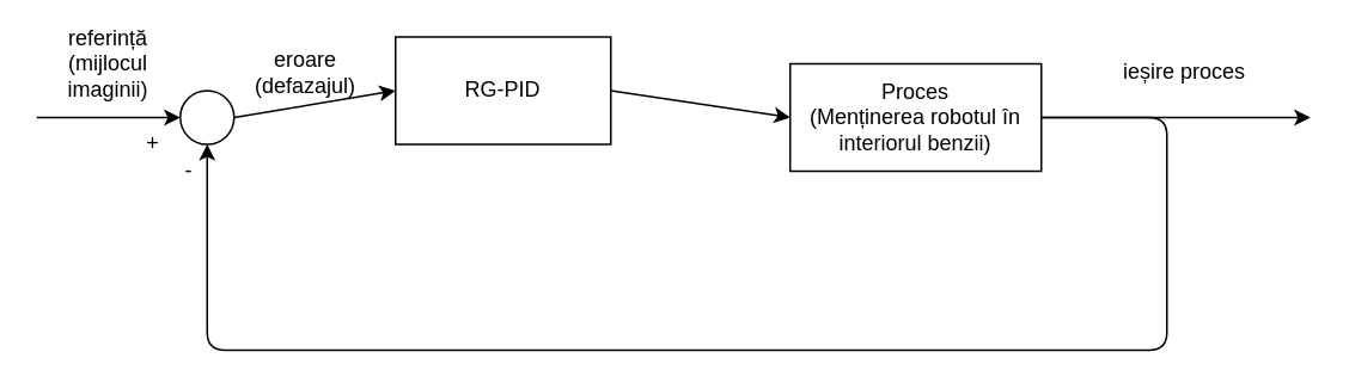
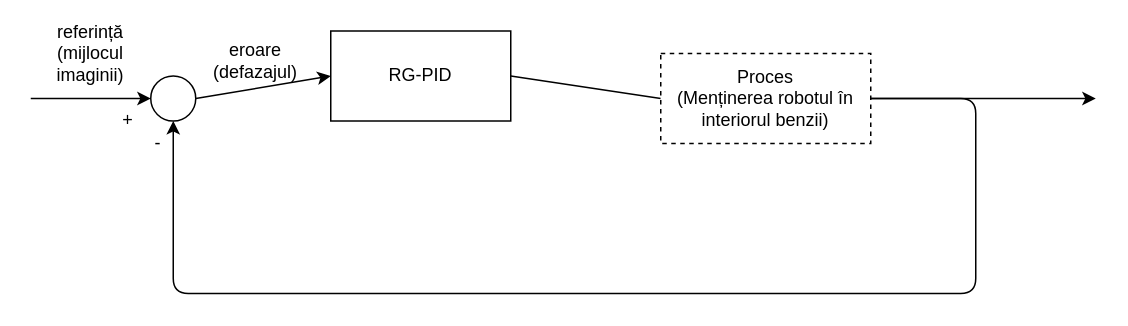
  <mxCell id="0" />
  <mxCell id="1" parent="0" />
- <mxCell id="2" style="edgeStyle=none;html=1;exitX=1;exitY=0.5;exitDx=0;exitDy=0;entryX=0;entryY=0.5;entryDx=0;entryDy=0;" edge="1" parent="1" source="3" target="8"><mxGeometry relative="1" as="geometry" /></mxCell>
+ <mxCell id="2" style="edgeStyle=none;html=1;exitX=1;exitY=0.5;exitDx=0;exitDy=0;entryX=0;entryY=0.5;entryDx=0;entryDy=0;endArrow=none;" edge="1" parent="1" source="3" target="8"><mxGeometry relative="1" as="geometry" /></mxCell>
  <mxCell id="3" value="RG-PID" style="whiteSpace=wrap;html=1;" vertex="1" parent="1"><mxGeometry x="220" y="20" width="120" height="60" as="geometry" /></mxCell>
  <mxCell id="4" style="edgeStyle=none;html=1;exitX=1;exitY=0.5;exitDx=0;exitDy=0;entryX=0;entryY=0.5;entryDx=0;entryDy=0;" edge="1" parent="1" source="5" target="3"><mxGeometry relative="1" as="geometry" /></mxCell>
  <mxCell id="5" value="" style="ellipse;whiteSpace=wrap;html=1;" vertex="1" parent="1"><mxGeometry x="100" y="50" width="30" height="30" as="geometry" /></mxCell>
  <mxCell id="6" style="edgeStyle=none;html=1;exitX=1;exitY=0.5;exitDx=0;exitDy=0;" edge="1" parent="1" source="8"><mxGeometry relative="1" as="geometry"><mxPoint x="730" y="65" as="targetPoint" /></mxGeometry></mxCell>
  <mxCell id="7" style="edgeStyle=none;html=1;exitX=1;exitY=0.5;exitDx=0;exitDy=0;entryX=0.5;entryY=1;entryDx=0;entryDy=0;" edge="1" parent="1" source="8" target="5"><mxGeometry relative="1" as="geometry"><Array as="points"><mxPoint x="650" y="65" /><mxPoint x="650" y="195" /><mxPoint x="115" y="195" /></Array></mxGeometry></mxCell>
- <mxCell id="8" value="Proces&lt;br&gt;(Menținerea robotul în interiorul benzii)" style="whiteSpace=wrap;html=1;" vertex="1" parent="1"><mxGeometry x="440" y="35" width="140" height="60" as="geometry" /></mxCell>
- <mxCell id="9" value="ieșire proces" style="text;strokeColor=none;align=center;fillColor=none;html=1;verticalAlign=middle;whiteSpace=wrap;rounded=0;" vertex="1" parent="1"><mxGeometry x="610" y="25" width="100" height="30" as="geometry" /></mxCell>
+ <mxCell id="8" value="Proces&lt;br&gt;(Menținerea robotul în interiorul benzii)" style="whiteSpace=wrap;html=1;dashed=1;" vertex="1" parent="1"><mxGeometry x="440" y="35" width="140" height="60" as="geometry" /></mxCell>
  <mxCell id="10" value="" style="edgeStyle=none;orthogonalLoop=1;jettySize=auto;html=1;" edge="1" parent="1"><mxGeometry width="80" relative="1" as="geometry"><mxPoint x="20" y="65" as="sourcePoint" /><mxPoint x="100" y="65" as="targetPoint" /><Array as="points" /></mxGeometry></mxCell>
  <mxCell id="11" value="referință&lt;br&gt;(mijlocul imaginii)" style="text;strokeColor=none;align=center;fillColor=none;html=1;verticalAlign=middle;whiteSpace=wrap;rounded=0;" vertex="1" parent="1"><mxGeometry x="30" y="20" width="60" height="30" as="geometry" /></mxCell>
  <mxCell id="12" value="+" style="text;strokeColor=none;align=center;fillColor=none;html=1;verticalAlign=middle;whiteSpace=wrap;rounded=0;" vertex="1" parent="1"><mxGeometry x="70" y="65" width="30" height="30" as="geometry" /></mxCell>
  <mxCell id="13" value="-" style="text;strokeColor=none;align=center;fillColor=none;html=1;verticalAlign=middle;whiteSpace=wrap;rounded=0;" vertex="1" parent="1"><mxGeometry x="90" y="80" width="30" height="30" as="geometry" /></mxCell>
  <mxCell id="14" value="eroare&lt;br&gt;(defazajul)" style="text;strokeColor=none;align=center;fillColor=none;html=1;verticalAlign=middle;whiteSpace=wrap;rounded=0;" vertex="1" parent="1"><mxGeometry x="140" y="25" width="60" height="30" as="geometry" /></mxCell>
